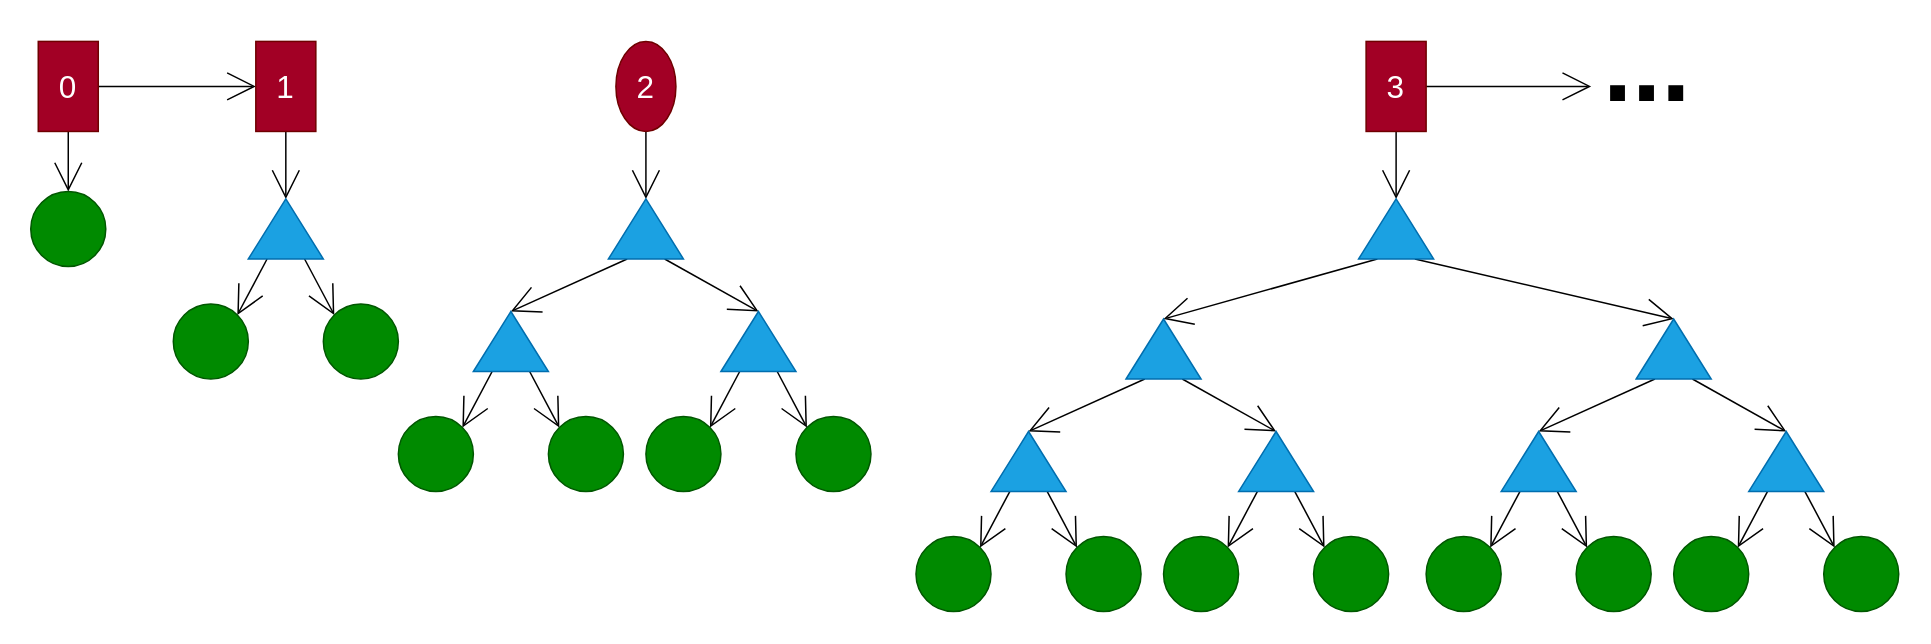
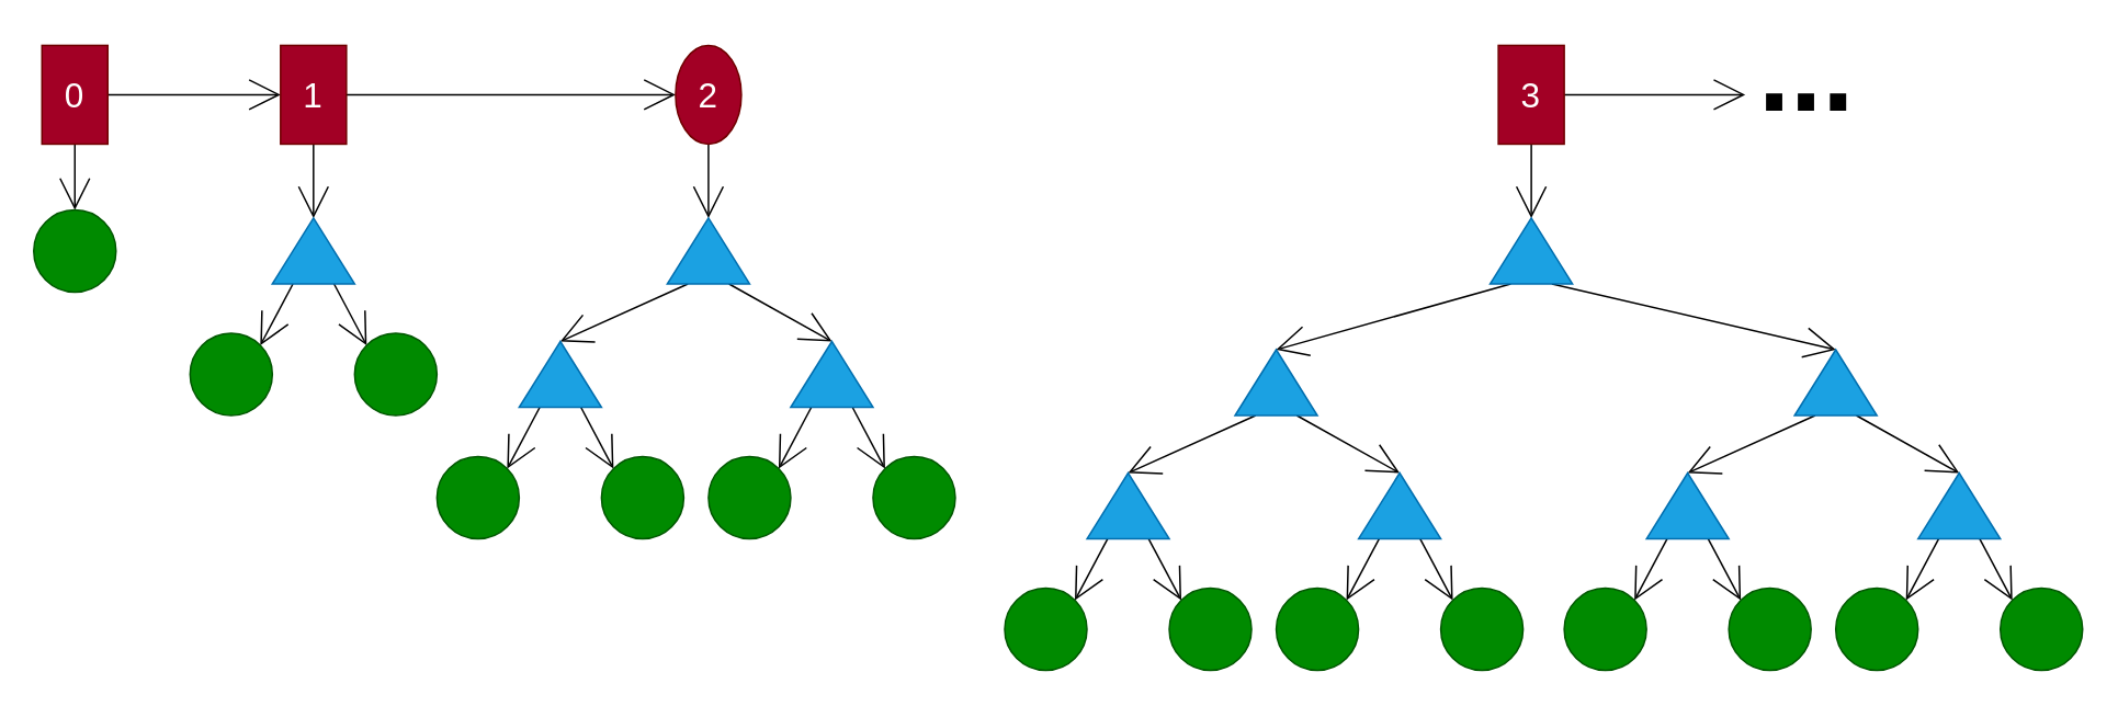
  <mxCell id="0" />
  <mxCell id="1" parent="0" />
  <mxCell id="2" style="edgeStyle=none;html=1;exitX=1;exitY=0.5;exitDx=0;exitDy=0;entryX=0;entryY=0.5;entryDx=0;entryDy=0;fontSize=21;endArrow=open;endFill=0;endSize=17;" edge="1" parent="1" source="4" target="7"><mxGeometry relative="1" as="geometry" /></mxCell>
  <mxCell id="3" style="edgeStyle=none;html=1;exitX=0.5;exitY=1;exitDx=0;exitDy=0;entryX=0.5;entryY=0;entryDx=0;entryDy=0;fontSize=70;endArrow=open;endFill=0;endSize=17;" edge="1" parent="1" source="4" target="19"><mxGeometry relative="1" as="geometry" /></mxCell>
  <mxCell id="4" value="0" style="rounded=0;whiteSpace=wrap;html=1;fontSize=21;fillColor=#a20025;strokeColor=#6F0000;fontColor=#ffffff;" vertex="1" parent="1"><mxGeometry x="25" y="20" width="40" height="60" as="geometry" /></mxCell>
+ <mxCell id="5" style="edgeStyle=none;html=1;exitX=1;exitY=0.5;exitDx=0;exitDy=0;entryX=0;entryY=0.5;entryDx=0;entryDy=0;fontSize=21;endArrow=open;endFill=0;endSize=17;" edge="1" parent="1" source="7" target="9"><mxGeometry relative="1" as="geometry" /></mxCell>
  <mxCell id="6" style="edgeStyle=none;html=1;exitX=0.5;exitY=1;exitDx=0;exitDy=0;entryX=1;entryY=0.5;entryDx=0;entryDy=0;fontSize=70;endArrow=open;endFill=0;endSize=17;" edge="1" parent="1" source="7" target="16"><mxGeometry relative="1" as="geometry" /></mxCell>
  <mxCell id="7" value="1" style="rounded=0;whiteSpace=wrap;html=1;fontSize=21;fillColor=#a20025;strokeColor=#6F0000;fontColor=#ffffff;" vertex="1" parent="1"><mxGeometry x="170" y="20" width="40" height="60" as="geometry" /></mxCell>
  <mxCell id="8" style="edgeStyle=none;html=1;exitX=0.5;exitY=1;exitDx=0;exitDy=0;entryX=1;entryY=0.5;entryDx=0;entryDy=0;fontSize=70;endArrow=open;endFill=0;endSize=17;" edge="1" parent="1" source="9" target="22"><mxGeometry relative="1" as="geometry" /></mxCell>
  <mxCell id="9" value="2" style="ellipse;whiteSpace=wrap;html=1;fontSize=21;fillColor=#a20025;strokeColor=#6F0000;fontColor=#ffffff;" vertex="1" parent="1"><mxGeometry x="410" y="20" width="40" height="60" as="geometry" /></mxCell>
  <mxCell id="10" style="edgeStyle=none;html=1;exitX=1;exitY=0.5;exitDx=0;exitDy=0;entryX=0;entryY=0;entryDx=0;entryDy=0;fontSize=70;endArrow=open;endFill=0;endSize=17;" edge="1" parent="1" source="12" target="13"><mxGeometry relative="1" as="geometry" /></mxCell>
  <mxCell id="11" style="edgeStyle=none;html=1;exitX=0.5;exitY=1;exitDx=0;exitDy=0;entryX=1;entryY=0.5;entryDx=0;entryDy=0;fontSize=70;endArrow=open;endFill=0;endSize=17;" edge="1" parent="1" source="12" target="35"><mxGeometry relative="1" as="geometry" /></mxCell>
  <mxCell id="12" value="3" style="rounded=0;whiteSpace=wrap;html=1;fontSize=21;fillColor=#a20025;strokeColor=#6F0000;fontColor=#ffffff;" vertex="1" parent="1"><mxGeometry x="910" y="20" width="40" height="60" as="geometry" /></mxCell>
  <mxCell id="13" value="..." style="text;html=1;strokeColor=none;fillColor=none;align=center;verticalAlign=bottom;whiteSpace=wrap;rounded=0;fontSize=70;fontStyle=1" vertex="1" parent="1"><mxGeometry x="1060" y="50" width="75" height="30" as="geometry" /></mxCell>
  <mxCell id="14" style="edgeStyle=none;html=1;exitX=0;exitY=0.25;exitDx=0;exitDy=0;entryX=1;entryY=0;entryDx=0;entryDy=0;fontSize=21;endArrow=open;endFill=0;endSize=17;" edge="1" parent="1" source="16" target="17"><mxGeometry relative="1" as="geometry" /></mxCell>
  <mxCell id="15" style="edgeStyle=none;html=1;exitX=0;exitY=0.75;exitDx=0;exitDy=0;entryX=0;entryY=0;entryDx=0;entryDy=0;fontSize=21;endArrow=open;endFill=0;endSize=17;" edge="1" parent="1" source="16" target="18"><mxGeometry relative="1" as="geometry" /></mxCell>
  <mxCell id="16" value="" style="triangle;whiteSpace=wrap;html=1;fontSize=21;rotation=-90;fillColor=#1ba1e2;strokeColor=#006EAF;fontColor=#ffffff;" vertex="1" parent="1"><mxGeometry x="170" y="120" width="40" height="50" as="geometry" /></mxCell>
  <mxCell id="17" value="" style="ellipse;whiteSpace=wrap;html=1;aspect=fixed;fontSize=21;fillColor=#008a00;strokeColor=#005700;fontColor=#ffffff;" vertex="1" parent="1"><mxGeometry x="115" y="195" width="50" height="50" as="geometry" /></mxCell>
  <mxCell id="18" value="" style="ellipse;whiteSpace=wrap;html=1;aspect=fixed;fontSize=21;fillColor=#008a00;strokeColor=#005700;fontColor=#ffffff;" vertex="1" parent="1"><mxGeometry x="215" y="195" width="50" height="50" as="geometry" /></mxCell>
  <mxCell id="19" value="" style="ellipse;whiteSpace=wrap;html=1;aspect=fixed;fontSize=21;fillColor=#008a00;strokeColor=#005700;fontColor=#ffffff;" vertex="1" parent="1"><mxGeometry x="20" y="120" width="50" height="50" as="geometry" /></mxCell>
  <mxCell id="20" style="edgeStyle=none;html=1;exitX=0;exitY=0.25;exitDx=0;exitDy=0;entryX=1;entryY=0.5;entryDx=0;entryDy=0;fontSize=21;endArrow=open;endFill=0;endSize=17;" edge="1" parent="1" source="22" target="25"><mxGeometry relative="1" as="geometry"><mxPoint x="342.678" y="202.322" as="targetPoint" /></mxGeometry></mxCell>
  <mxCell id="21" style="edgeStyle=none;html=1;exitX=0;exitY=0.75;exitDx=0;exitDy=0;entryX=1;entryY=0.5;entryDx=0;entryDy=0;fontSize=21;endArrow=open;endFill=0;endSize=17;" edge="1" parent="1" source="22" target="30"><mxGeometry relative="1" as="geometry"><mxPoint x="407.322" y="202.322" as="targetPoint" /></mxGeometry></mxCell>
  <mxCell id="22" value="" style="triangle;whiteSpace=wrap;html=1;fontSize=21;rotation=-90;fillColor=#1ba1e2;strokeColor=#006EAF;fontColor=#ffffff;" vertex="1" parent="1"><mxGeometry x="410" y="120" width="40" height="50" as="geometry" /></mxCell>
  <mxCell id="23" style="edgeStyle=none;html=1;exitX=0;exitY=0.25;exitDx=0;exitDy=0;entryX=1;entryY=0;entryDx=0;entryDy=0;fontSize=21;endArrow=open;endFill=0;endSize=17;" edge="1" parent="1" source="25" target="26"><mxGeometry relative="1" as="geometry" /></mxCell>
  <mxCell id="24" style="edgeStyle=none;html=1;exitX=0;exitY=0.75;exitDx=0;exitDy=0;entryX=0;entryY=0;entryDx=0;entryDy=0;fontSize=21;endArrow=open;endFill=0;endSize=17;" edge="1" parent="1" source="25" target="27"><mxGeometry relative="1" as="geometry" /></mxCell>
  <mxCell id="25" value="" style="triangle;whiteSpace=wrap;html=1;fontSize=21;rotation=-90;fillColor=#1ba1e2;strokeColor=#006EAF;fontColor=#ffffff;" vertex="1" parent="1"><mxGeometry x="320" y="195" width="40" height="50" as="geometry" /></mxCell>
  <mxCell id="26" value="" style="ellipse;whiteSpace=wrap;html=1;aspect=fixed;fontSize=21;fillColor=#008a00;strokeColor=#005700;fontColor=#ffffff;" vertex="1" parent="1"><mxGeometry x="265" y="270" width="50" height="50" as="geometry" /></mxCell>
  <mxCell id="27" value="" style="ellipse;whiteSpace=wrap;html=1;aspect=fixed;fontSize=21;fillColor=#008a00;strokeColor=#005700;fontColor=#ffffff;" vertex="1" parent="1"><mxGeometry x="365" y="270" width="50" height="50" as="geometry" /></mxCell>
  <mxCell id="28" style="edgeStyle=none;html=1;exitX=0;exitY=0.25;exitDx=0;exitDy=0;entryX=1;entryY=0;entryDx=0;entryDy=0;fontSize=21;endArrow=open;endFill=0;endSize=17;" edge="1" parent="1" source="30" target="31"><mxGeometry relative="1" as="geometry" /></mxCell>
  <mxCell id="29" style="edgeStyle=none;html=1;exitX=0;exitY=0.75;exitDx=0;exitDy=0;entryX=0;entryY=0;entryDx=0;entryDy=0;fontSize=21;endArrow=open;endFill=0;endSize=17;" edge="1" parent="1" source="30" target="32"><mxGeometry relative="1" as="geometry" /></mxCell>
  <mxCell id="30" value="" style="triangle;whiteSpace=wrap;html=1;fontSize=21;rotation=-90;fillColor=#1ba1e2;strokeColor=#006EAF;fontColor=#ffffff;" vertex="1" parent="1"><mxGeometry x="485" y="195" width="40" height="50" as="geometry" /></mxCell>
  <mxCell id="31" value="" style="ellipse;whiteSpace=wrap;html=1;aspect=fixed;fontSize=21;fillColor=#008a00;strokeColor=#005700;fontColor=#ffffff;" vertex="1" parent="1"><mxGeometry x="430" y="270" width="50" height="50" as="geometry" /></mxCell>
  <mxCell id="32" value="" style="ellipse;whiteSpace=wrap;html=1;aspect=fixed;fontSize=21;fillColor=#008a00;strokeColor=#005700;fontColor=#ffffff;" vertex="1" parent="1"><mxGeometry x="530" y="270" width="50" height="50" as="geometry" /></mxCell>
  <mxCell id="33" style="edgeStyle=none;html=1;exitX=0;exitY=0.25;exitDx=0;exitDy=0;entryX=1;entryY=0.5;entryDx=0;entryDy=0;fontSize=21;endArrow=open;endFill=0;endSize=17;" edge="1" parent="1" source="35" target="38"><mxGeometry relative="1" as="geometry"><mxPoint x="840" y="200" as="targetPoint" /></mxGeometry></mxCell>
  <mxCell id="34" style="edgeStyle=none;html=1;exitX=0;exitY=0.75;exitDx=0;exitDy=0;entryX=1;entryY=0.5;entryDx=0;entryDy=0;fontSize=21;endArrow=open;endFill=0;endSize=17;" edge="1" parent="1" source="35" target="51"><mxGeometry relative="1" as="geometry"><mxPoint x="1005" y="200" as="targetPoint" /></mxGeometry></mxCell>
  <mxCell id="35" value="" style="triangle;whiteSpace=wrap;html=1;fontSize=21;rotation=-90;fillColor=#1ba1e2;strokeColor=#006EAF;fontColor=#ffffff;" vertex="1" parent="1"><mxGeometry x="910" y="120" width="40" height="50" as="geometry" /></mxCell>
  <mxCell id="36" style="edgeStyle=none;html=1;exitX=0;exitY=0.25;exitDx=0;exitDy=0;entryX=1;entryY=0.5;entryDx=0;entryDy=0;fontSize=21;endArrow=open;endFill=0;endSize=17;" edge="1" parent="1" source="38" target="41"><mxGeometry relative="1" as="geometry"><mxPoint x="687.678" y="282.322" as="targetPoint" /></mxGeometry></mxCell>
  <mxCell id="37" style="edgeStyle=none;html=1;exitX=0;exitY=0.75;exitDx=0;exitDy=0;entryX=1;entryY=0.5;entryDx=0;entryDy=0;fontSize=21;endArrow=open;endFill=0;endSize=17;" edge="1" parent="1" source="38" target="46"><mxGeometry relative="1" as="geometry"><mxPoint x="752.322" y="282.322" as="targetPoint" /></mxGeometry></mxCell>
  <mxCell id="38" value="" style="triangle;whiteSpace=wrap;html=1;fontSize=21;rotation=-90;fillColor=#1ba1e2;strokeColor=#006EAF;fontColor=#ffffff;" vertex="1" parent="1"><mxGeometry x="755" y="200" width="40" height="50" as="geometry" /></mxCell>
  <mxCell id="39" style="edgeStyle=none;html=1;exitX=0;exitY=0.25;exitDx=0;exitDy=0;entryX=1;entryY=0;entryDx=0;entryDy=0;fontSize=21;endArrow=open;endFill=0;endSize=17;" edge="1" parent="1" source="41" target="42"><mxGeometry relative="1" as="geometry" /></mxCell>
  <mxCell id="40" style="edgeStyle=none;html=1;exitX=0;exitY=0.75;exitDx=0;exitDy=0;entryX=0;entryY=0;entryDx=0;entryDy=0;fontSize=21;endArrow=open;endFill=0;endSize=17;" edge="1" parent="1" source="41" target="43"><mxGeometry relative="1" as="geometry" /></mxCell>
  <mxCell id="41" value="" style="triangle;whiteSpace=wrap;html=1;fontSize=21;rotation=-90;fillColor=#1ba1e2;strokeColor=#006EAF;fontColor=#ffffff;" vertex="1" parent="1"><mxGeometry x="665" y="275" width="40" height="50" as="geometry" /></mxCell>
  <mxCell id="42" value="" style="ellipse;whiteSpace=wrap;html=1;aspect=fixed;fontSize=21;fillColor=#008a00;strokeColor=#005700;fontColor=#ffffff;" vertex="1" parent="1"><mxGeometry x="610" y="350" width="50" height="50" as="geometry" /></mxCell>
  <mxCell id="43" value="" style="ellipse;whiteSpace=wrap;html=1;aspect=fixed;fontSize=21;fillColor=#008a00;strokeColor=#005700;fontColor=#ffffff;" vertex="1" parent="1"><mxGeometry x="710" y="350" width="50" height="50" as="geometry" /></mxCell>
  <mxCell id="44" style="edgeStyle=none;html=1;exitX=0;exitY=0.25;exitDx=0;exitDy=0;entryX=1;entryY=0;entryDx=0;entryDy=0;fontSize=21;endArrow=open;endFill=0;endSize=17;" edge="1" parent="1" source="46" target="47"><mxGeometry relative="1" as="geometry" /></mxCell>
  <mxCell id="45" style="edgeStyle=none;html=1;exitX=0;exitY=0.75;exitDx=0;exitDy=0;entryX=0;entryY=0;entryDx=0;entryDy=0;fontSize=21;endArrow=open;endFill=0;endSize=17;" edge="1" parent="1" source="46" target="48"><mxGeometry relative="1" as="geometry" /></mxCell>
  <mxCell id="46" value="" style="triangle;whiteSpace=wrap;html=1;fontSize=21;rotation=-90;fillColor=#1ba1e2;strokeColor=#006EAF;fontColor=#ffffff;" vertex="1" parent="1"><mxGeometry x="830" y="275" width="40" height="50" as="geometry" /></mxCell>
  <mxCell id="47" value="" style="ellipse;whiteSpace=wrap;html=1;aspect=fixed;fontSize=21;fillColor=#008a00;strokeColor=#005700;fontColor=#ffffff;" vertex="1" parent="1"><mxGeometry x="775" y="350" width="50" height="50" as="geometry" /></mxCell>
  <mxCell id="48" value="" style="ellipse;whiteSpace=wrap;html=1;aspect=fixed;fontSize=21;fillColor=#008a00;strokeColor=#005700;fontColor=#ffffff;" vertex="1" parent="1"><mxGeometry x="875" y="350" width="50" height="50" as="geometry" /></mxCell>
  <mxCell id="49" style="edgeStyle=none;html=1;exitX=0;exitY=0.25;exitDx=0;exitDy=0;entryX=1;entryY=0.5;entryDx=0;entryDy=0;fontSize=21;endArrow=open;endFill=0;endSize=17;" edge="1" parent="1" source="51" target="54"><mxGeometry relative="1" as="geometry"><mxPoint x="1027.678" y="282.322" as="targetPoint" /></mxGeometry></mxCell>
  <mxCell id="50" style="edgeStyle=none;html=1;exitX=0;exitY=0.75;exitDx=0;exitDy=0;entryX=1;entryY=0.5;entryDx=0;entryDy=0;fontSize=21;endArrow=open;endFill=0;endSize=17;" edge="1" parent="1" source="51" target="59"><mxGeometry relative="1" as="geometry"><mxPoint x="1092.322" y="282.322" as="targetPoint" /></mxGeometry></mxCell>
  <mxCell id="51" value="" style="triangle;whiteSpace=wrap;html=1;fontSize=21;rotation=-90;fillColor=#1ba1e2;strokeColor=#006EAF;fontColor=#ffffff;" vertex="1" parent="1"><mxGeometry x="1095" y="200" width="40" height="50" as="geometry" /></mxCell>
  <mxCell id="52" style="edgeStyle=none;html=1;exitX=0;exitY=0.25;exitDx=0;exitDy=0;entryX=1;entryY=0;entryDx=0;entryDy=0;fontSize=21;endArrow=open;endFill=0;endSize=17;" edge="1" parent="1" source="54" target="55"><mxGeometry relative="1" as="geometry" /></mxCell>
  <mxCell id="53" style="edgeStyle=none;html=1;exitX=0;exitY=0.75;exitDx=0;exitDy=0;entryX=0;entryY=0;entryDx=0;entryDy=0;fontSize=21;endArrow=open;endFill=0;endSize=17;" edge="1" parent="1" source="54" target="56"><mxGeometry relative="1" as="geometry" /></mxCell>
  <mxCell id="54" value="" style="triangle;whiteSpace=wrap;html=1;fontSize=21;rotation=-90;fillColor=#1ba1e2;strokeColor=#006EAF;fontColor=#ffffff;" vertex="1" parent="1"><mxGeometry x="1005" y="275" width="40" height="50" as="geometry" /></mxCell>
  <mxCell id="55" value="" style="ellipse;whiteSpace=wrap;html=1;aspect=fixed;fontSize=21;fillColor=#008a00;strokeColor=#005700;fontColor=#ffffff;" vertex="1" parent="1"><mxGeometry x="950" y="350" width="50" height="50" as="geometry" /></mxCell>
  <mxCell id="56" value="" style="ellipse;whiteSpace=wrap;html=1;aspect=fixed;fontSize=21;fillColor=#008a00;strokeColor=#005700;fontColor=#ffffff;" vertex="1" parent="1"><mxGeometry x="1050" y="350" width="50" height="50" as="geometry" /></mxCell>
  <mxCell id="57" style="edgeStyle=none;html=1;exitX=0;exitY=0.25;exitDx=0;exitDy=0;entryX=1;entryY=0;entryDx=0;entryDy=0;fontSize=21;endArrow=open;endFill=0;endSize=17;" edge="1" parent="1" source="59" target="60"><mxGeometry relative="1" as="geometry" /></mxCell>
  <mxCell id="58" style="edgeStyle=none;html=1;exitX=0;exitY=0.75;exitDx=0;exitDy=0;entryX=0;entryY=0;entryDx=0;entryDy=0;fontSize=21;endArrow=open;endFill=0;endSize=17;" edge="1" parent="1" source="59" target="61"><mxGeometry relative="1" as="geometry" /></mxCell>
  <mxCell id="59" value="" style="triangle;whiteSpace=wrap;html=1;fontSize=21;rotation=-90;fillColor=#1ba1e2;strokeColor=#006EAF;fontColor=#ffffff;" vertex="1" parent="1"><mxGeometry x="1170" y="275" width="40" height="50" as="geometry" /></mxCell>
  <mxCell id="60" value="" style="ellipse;whiteSpace=wrap;html=1;aspect=fixed;fontSize=21;fillColor=#008a00;strokeColor=#005700;fontColor=#ffffff;" vertex="1" parent="1"><mxGeometry x="1115" y="350" width="50" height="50" as="geometry" /></mxCell>
  <mxCell id="61" value="" style="ellipse;whiteSpace=wrap;html=1;aspect=fixed;fontSize=21;fillColor=#008a00;strokeColor=#005700;fontColor=#ffffff;" vertex="1" parent="1"><mxGeometry x="1215" y="350" width="50" height="50" as="geometry" /></mxCell>
